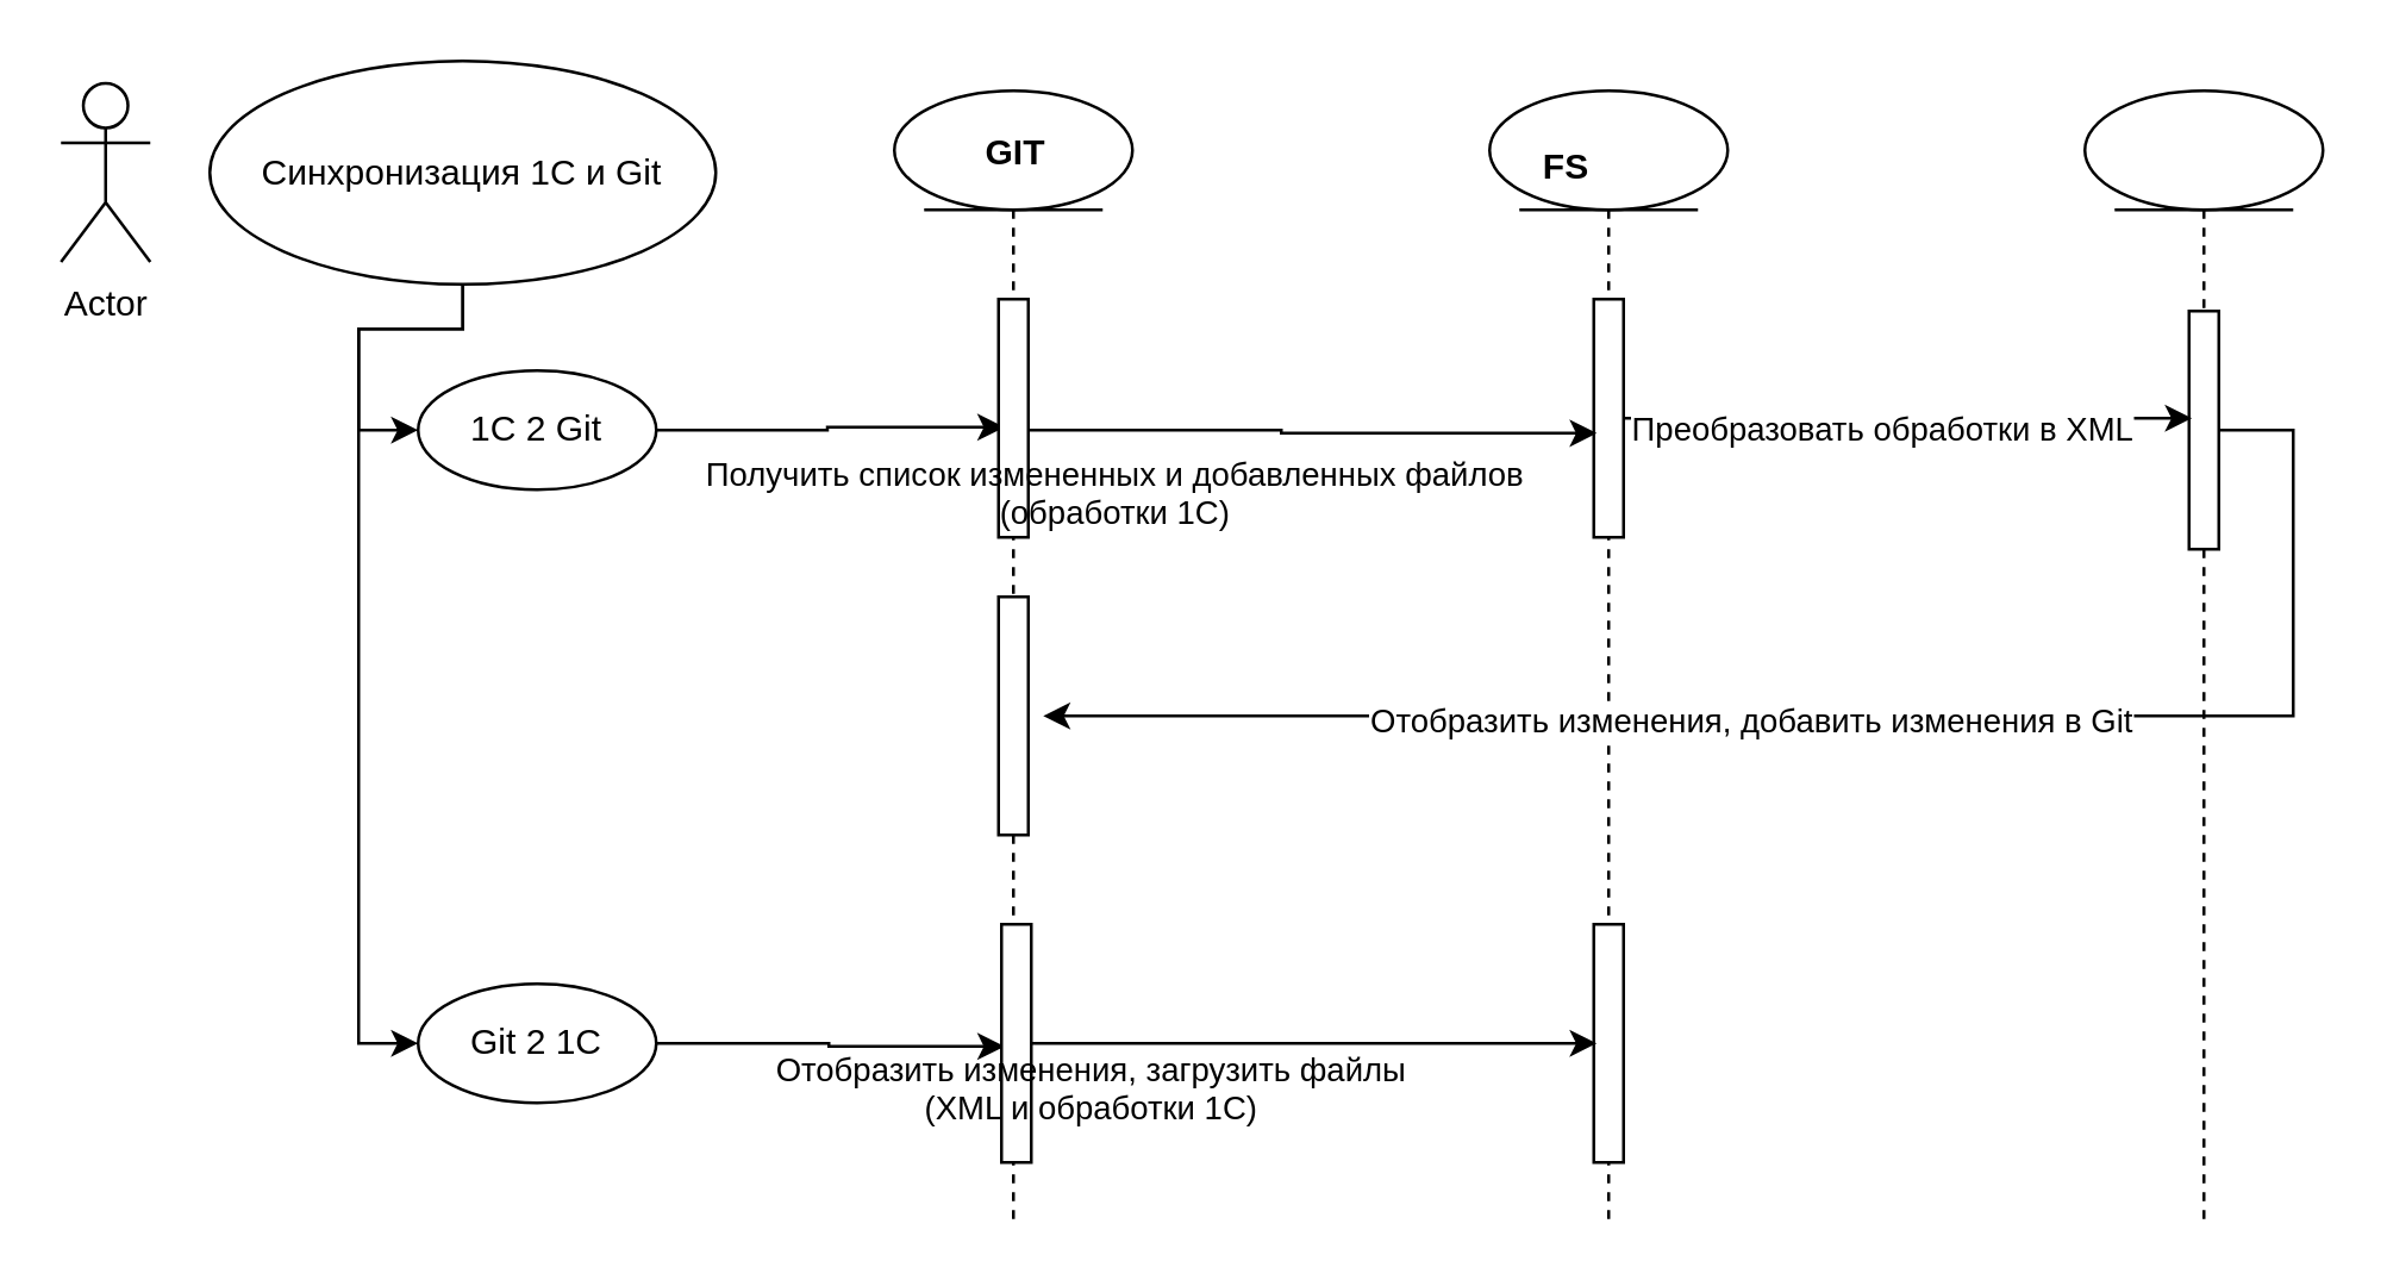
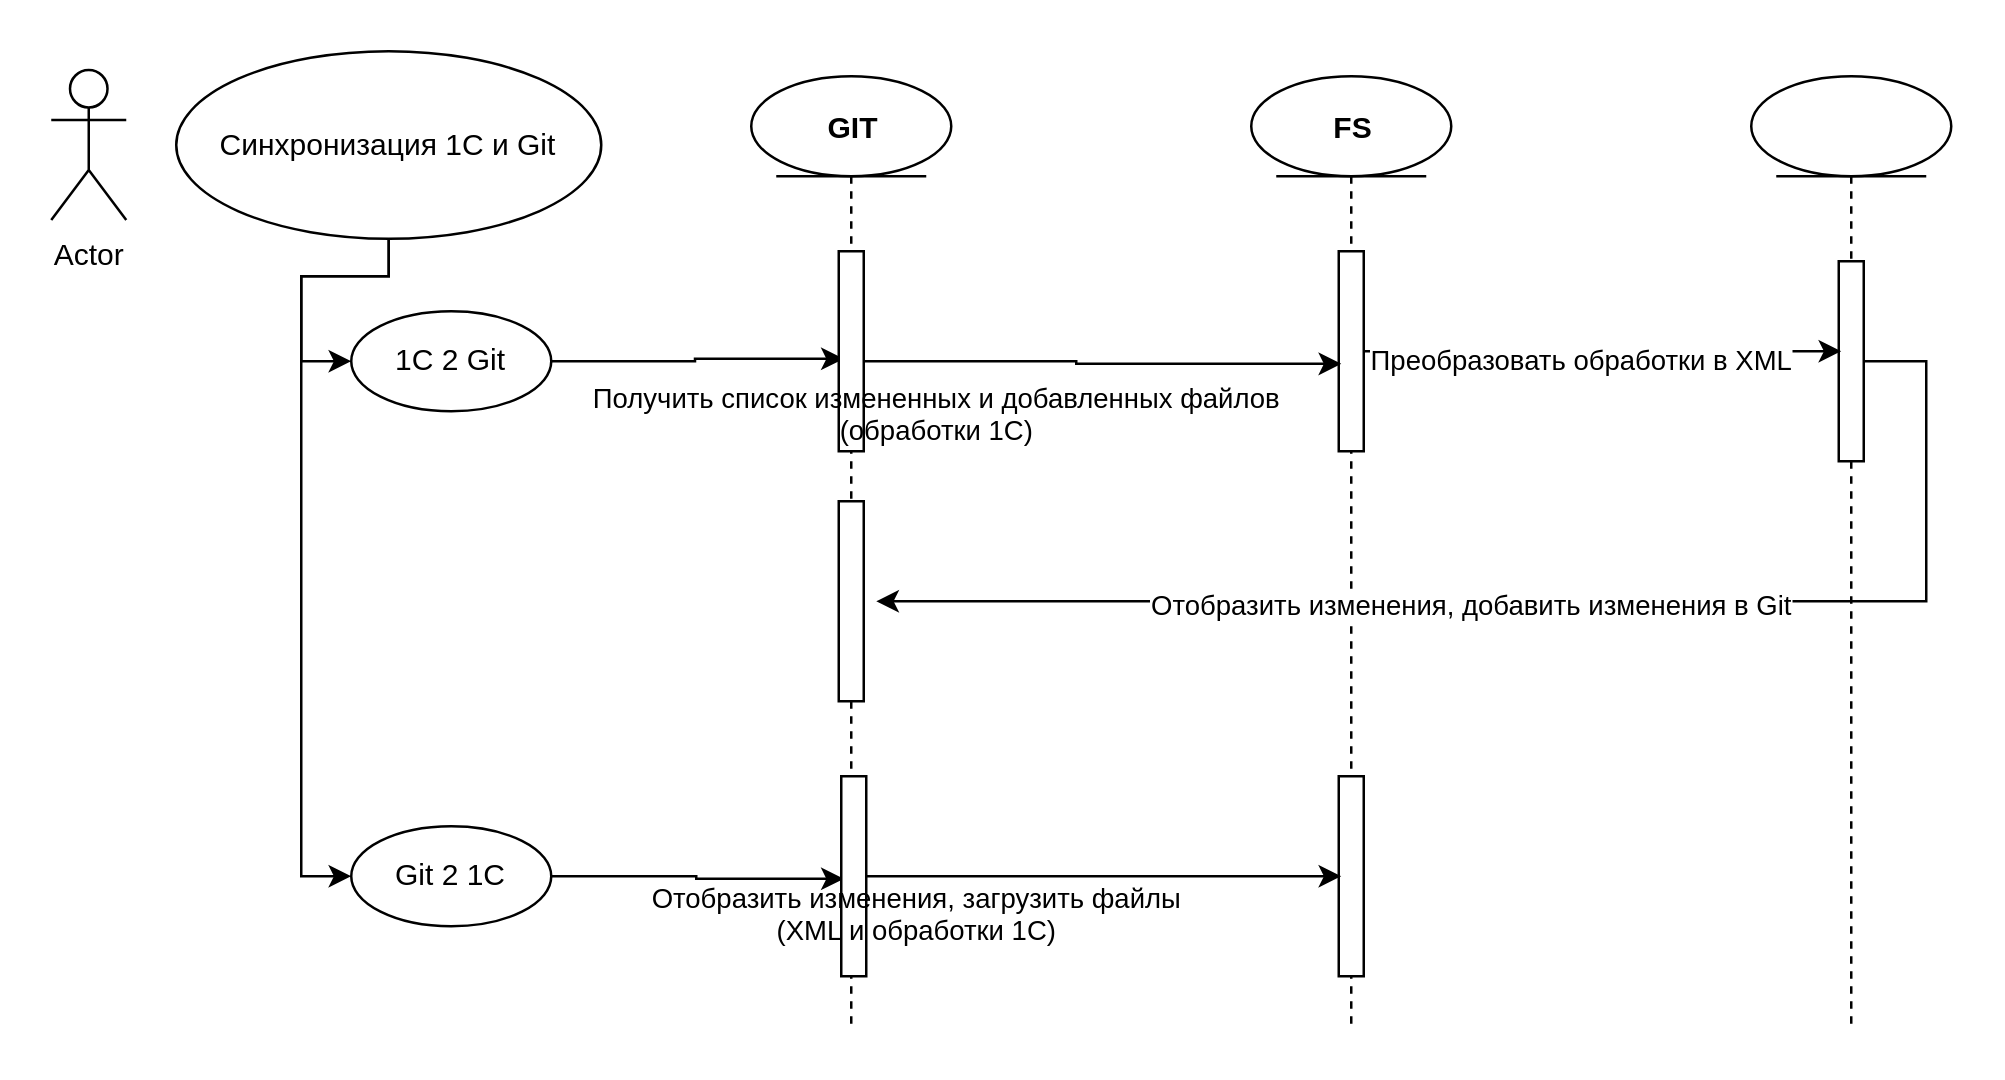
  <mxCell id="0" />
  <mxCell id="1" parent="0" />
  <mxCell id="2" value="Actor" style="shape=umlActor;verticalLabelPosition=bottom;verticalAlign=top;html=1;outlineConnect=0;" parent="1" vertex="1"><mxGeometry x="20" y="27.5" width="30" height="60" as="geometry" /></mxCell>
  <mxCell id="3" style="edgeStyle=orthogonalEdgeStyle;rounded=0;orthogonalLoop=1;jettySize=auto;html=1;entryX=0;entryY=0.5;entryDx=0;entryDy=0;" edge="1" parent="1" source="5" target="14"><mxGeometry relative="1" as="geometry"><Array as="points"><mxPoint x="155" y="110" /><mxPoint x="120" y="110" /><mxPoint x="120" y="144" /></Array></mxGeometry></mxCell>
  <mxCell id="4" style="edgeStyle=orthogonalEdgeStyle;rounded=0;orthogonalLoop=1;jettySize=auto;html=1;entryX=0;entryY=0.5;entryDx=0;entryDy=0;" edge="1" parent="1" source="5" target="16"><mxGeometry relative="1" as="geometry"><Array as="points"><mxPoint x="155" y="110" /><mxPoint x="120" y="110" /><mxPoint x="120" y="350" /></Array></mxGeometry></mxCell>
  <mxCell id="5" value="&lt;div&gt;Синхронизация 1С и Git&lt;/div&gt;" style="ellipse;whiteSpace=wrap;html=1;" parent="1" vertex="1"><mxGeometry x="70" y="20" width="170" height="75" as="geometry" /></mxCell>
  <mxCell id="6" value="" style="group" vertex="1" connectable="0" parent="1"><mxGeometry x="700" y="30" width="80" height="380" as="geometry" /></mxCell>
  <mxCell id="7" value="" style="shape=umlLifeline;participant=umlEntity;perimeter=lifelinePerimeter;whiteSpace=wrap;html=1;container=1;collapsible=0;recursiveResize=0;verticalAlign=top;spacingTop=36;outlineConnect=0;" vertex="1" parent="6"><mxGeometry width="80" height="380" as="geometry" /></mxCell>
  <mxCell id="8" value="" style="html=1;points=[];perimeter=orthogonalPerimeter;fontSize=11;" vertex="1" parent="7"><mxGeometry x="35" y="74" width="10" height="80" as="geometry" /></mxCell>
  <mxCell id="9" value="" style="group" vertex="1" connectable="0" parent="1"><mxGeometry x="500" y="30" width="80" height="380" as="geometry" /></mxCell>
  <mxCell id="10" value="" style="shape=umlLifeline;participant=umlEntity;perimeter=lifelinePerimeter;whiteSpace=wrap;html=1;container=1;collapsible=0;recursiveResize=0;verticalAlign=top;spacingTop=36;outlineConnect=0;" vertex="1" parent="9"><mxGeometry width="80" height="380" as="geometry" /></mxCell>
- <mxCell id="11" value="FS" style="text;align=center;fontStyle=1;verticalAlign=middle;spacingLeft=3;spacingRight=3;strokeColor=none;rotatable=0;points=[[0,0.5],[1,0.5]];portConstraint=eastwest;" vertex="1" parent="10"><mxGeometry x="13" y="12" width="26" height="26" as="geometry" /></mxCell>
+ <mxCell id="11" value="FS" style="text;align=center;fontStyle=1;verticalAlign=middle;spacingLeft=3;spacingRight=3;strokeColor=none;rotatable=0;points=[[0,0.5],[1,0.5]];portConstraint=eastwest;" vertex="1" parent="10"><mxGeometry x="28" y="7" width="26" height="26" as="geometry" /></mxCell>
  <mxCell id="12" value="" style="html=1;points=[];perimeter=orthogonalPerimeter;" vertex="1" parent="10"><mxGeometry x="35" y="70" width="10" height="80" as="geometry" /></mxCell>
  <mxCell id="13" style="edgeStyle=orthogonalEdgeStyle;rounded=0;orthogonalLoop=1;jettySize=auto;html=1;entryX=0.2;entryY=0.538;entryDx=0;entryDy=0;entryPerimeter=0;" edge="1" parent="1" source="14" target="25"><mxGeometry relative="1" as="geometry" /></mxCell>
  <mxCell id="14" value="&lt;div&gt;1С 2 Git&lt;/div&gt;" style="ellipse;whiteSpace=wrap;html=1;" vertex="1" parent="1"><mxGeometry x="140" y="124" width="80" height="40" as="geometry" /></mxCell>
  <mxCell id="15" style="edgeStyle=orthogonalEdgeStyle;rounded=0;orthogonalLoop=1;jettySize=auto;html=1;entryX=0.1;entryY=0.513;entryDx=0;entryDy=0;entryPerimeter=0;fontSize=11;" edge="1" parent="1" source="16" target="27"><mxGeometry relative="1" as="geometry" /></mxCell>
  <mxCell id="16" value="&lt;div&gt;Git 2 1С&lt;/div&gt;" style="ellipse;whiteSpace=wrap;html=1;" vertex="1" parent="1"><mxGeometry x="140" y="330" width="80" height="40" as="geometry" /></mxCell>
  <mxCell id="17" style="edgeStyle=orthogonalEdgeStyle;rounded=0;orthogonalLoop=1;jettySize=auto;html=1;entryX=0.1;entryY=0.563;entryDx=0;entryDy=0;entryPerimeter=0;" edge="1" parent="1" target="12"><mxGeometry relative="1" as="geometry"><mxPoint x="345" y="144" as="sourcePoint" /><mxPoint x="512" y="144" as="targetPoint" /><Array as="points"><mxPoint x="430" y="144" /><mxPoint x="430" y="145" /></Array></mxGeometry></mxCell>
  <mxCell id="18" style="edgeStyle=orthogonalEdgeStyle;rounded=0;orthogonalLoop=1;jettySize=auto;html=1;fontSize=11;entryX=0.1;entryY=0.45;entryDx=0;entryDy=0;entryPerimeter=0;" edge="1" parent="1" source="12" target="8"><mxGeometry relative="1" as="geometry"><mxPoint x="730" y="140" as="targetPoint" /></mxGeometry></mxCell>
  <mxCell id="19" value="Преобразовать обработки в XML" style="edgeLabel;html=1;align=center;verticalAlign=middle;resizable=0;points=[];fontSize=11;" vertex="1" connectable="0" parent="18"><mxGeometry x="-0.102" y="-3" relative="1" as="geometry"><mxPoint as="offset" /></mxGeometry></mxCell>
  <mxCell id="20" style="edgeStyle=orthogonalEdgeStyle;rounded=0;orthogonalLoop=1;jettySize=auto;html=1;entryX=1.5;entryY=0.5;entryDx=0;entryDy=0;entryPerimeter=0;fontSize=11;" edge="1" parent="1" source="8" target="26"><mxGeometry relative="1" as="geometry"><Array as="points"><mxPoint x="770" y="144" /><mxPoint x="770" y="240" /></Array></mxGeometry></mxCell>
  <mxCell id="21" value="&lt;div&gt;Отобразить изменения, добавить изменения в Git&lt;/div&gt;" style="edgeLabel;html=1;align=center;verticalAlign=middle;resizable=0;points=[];fontSize=11;" vertex="1" connectable="0" parent="20"><mxGeometry x="-0.035" y="1" relative="1" as="geometry"><mxPoint x="-43" as="offset" /></mxGeometry></mxCell>
  <mxCell id="22" value="" style="group" vertex="1" connectable="0" parent="1"><mxGeometry x="300" y="30" width="259" height="380" as="geometry" /></mxCell>
  <mxCell id="23" value="" style="shape=umlLifeline;participant=umlEntity;perimeter=lifelinePerimeter;whiteSpace=wrap;html=1;container=1;collapsible=0;recursiveResize=0;verticalAlign=top;spacingTop=36;outlineConnect=0;" vertex="1" parent="22"><mxGeometry width="80" height="380" as="geometry" /></mxCell>
  <mxCell id="24" value="GIT" style="text;align=center;fontStyle=1;verticalAlign=middle;spacingLeft=3;spacingRight=3;strokeColor=none;rotatable=0;points=[[0,0.5],[1,0.5]];portConstraint=eastwest;" vertex="1" parent="23"><mxGeometry x="28" y="7" width="26" height="26" as="geometry" /></mxCell>
  <mxCell id="25" value="" style="html=1;points=[];perimeter=orthogonalPerimeter;" vertex="1" parent="23"><mxGeometry x="35" y="70" width="10" height="80" as="geometry" /></mxCell>
  <mxCell id="26" value="" style="html=1;points=[];perimeter=orthogonalPerimeter;fontSize=11;" vertex="1" parent="23"><mxGeometry x="35" y="170" width="10" height="80" as="geometry" /></mxCell>
  <mxCell id="27" value="" style="html=1;points=[];perimeter=orthogonalPerimeter;fontSize=11;" vertex="1" parent="23"><mxGeometry x="36" y="280" width="10" height="80" as="geometry" /></mxCell>
  <mxCell id="28" value="Получить список измененных и добавленных файлов&#10;(обработки 1С)" style="text;align=center;fontStyle=0;verticalAlign=middle;spacingLeft=3;spacingRight=3;strokeColor=none;rotatable=0;points=[[0,0.5],[1,0.5]];portConstraint=eastwest;fontSize=11;" vertex="1" parent="22"><mxGeometry x="-110" y="120" width="369" height="30" as="geometry" /></mxCell>
  <mxCell id="29" value="" style="html=1;points=[];perimeter=orthogonalPerimeter;fontSize=11;" vertex="1" parent="22"><mxGeometry x="235" y="280" width="10" height="80" as="geometry" /></mxCell>
  <mxCell id="30" style="edgeStyle=orthogonalEdgeStyle;rounded=0;orthogonalLoop=1;jettySize=auto;html=1;entryX=0.1;entryY=0.5;entryDx=0;entryDy=0;entryPerimeter=0;fontSize=11;" edge="1" parent="22" source="27" target="29"><mxGeometry relative="1" as="geometry" /></mxCell>
  <mxCell id="31" value="Отобразить изменения, загрузить файлы&#10;(XML и обработки 1С)" style="text;align=center;fontStyle=0;verticalAlign=middle;spacingLeft=3;spacingRight=3;strokeColor=none;rotatable=0;points=[[0,0.5],[1,0.5]];portConstraint=eastwest;fontSize=11;" vertex="1" parent="22"><mxGeometry x="-42.25" y="320" width="217.5" height="30" as="geometry" /></mxCell>
